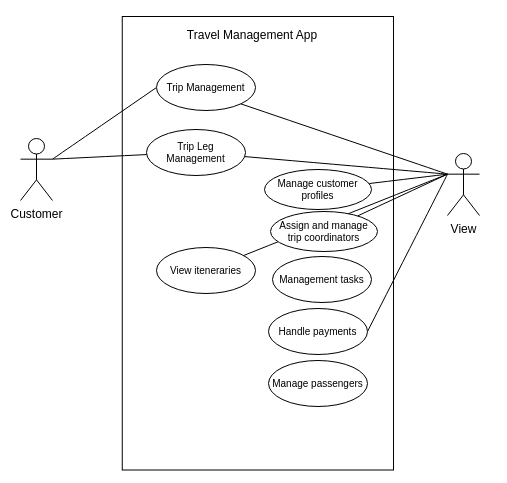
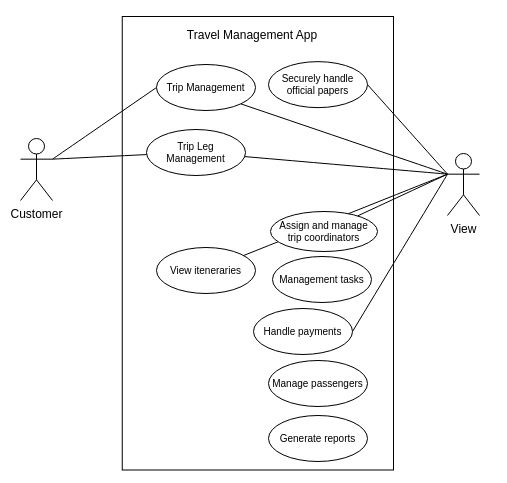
  <mxCell id="0" />
  <mxCell id="1" parent="0" />
  <mxCell id="2" value="" style="rounded=0;whiteSpace=wrap;html=1;rotation=-90;" vertex="1" parent="1"><mxGeometry x="30.63" y="107.13" width="453.5" height="271.25" as="geometry" /></mxCell>
  <mxCell id="3" style="edgeStyle=none;curved=1;rounded=0;orthogonalLoop=1;jettySize=auto;html=1;exitX=1;exitY=0.333;exitDx=0;exitDy=0;exitPerimeter=0;entryX=0;entryY=0.5;entryDx=0;entryDy=0;fontSize=12;startSize=8;endSize=8;endArrow=none;endFill=0;" edge="1" parent="1" source="5" target="14"><mxGeometry relative="1" as="geometry" /></mxCell>
  <mxCell id="4" style="edgeStyle=none;curved=1;rounded=0;orthogonalLoop=1;jettySize=auto;html=1;exitX=1;exitY=0.333;exitDx=0;exitDy=0;exitPerimeter=0;fontSize=12;startSize=8;endSize=8;endArrow=none;endFill=0;" edge="1" parent="1" source="5" target="18"><mxGeometry relative="1" as="geometry" /></mxCell>
  <mxCell id="5" value="Customer" style="shape=umlActor;verticalLabelPosition=bottom;verticalAlign=top;html=1;" vertex="1" parent="1"><mxGeometry x="20" y="138" width="32" height="62" as="geometry" /></mxCell>
  <mxCell id="6" style="edgeStyle=none;curved=1;rounded=0;orthogonalLoop=1;jettySize=auto;html=1;exitX=0;exitY=0.333;exitDx=0;exitDy=0;exitPerimeter=0;entryX=1;entryY=1;entryDx=0;entryDy=0;fontSize=12;startSize=8;endSize=8;endArrow=none;endFill=0;" edge="1" parent="1" source="13" target="14"><mxGeometry relative="1" as="geometry" /></mxCell>
  <mxCell id="7" style="edgeStyle=none;curved=1;rounded=0;orthogonalLoop=1;jettySize=auto;html=1;exitX=0;exitY=0.333;exitDx=0;exitDy=0;exitPerimeter=0;fontSize=12;startSize=8;endSize=8;endArrow=none;endFill=0;" edge="1" parent="1" source="13" target="17"><mxGeometry relative="1" as="geometry" /></mxCell>
- <mxCell id="8" style="edgeStyle=none;curved=1;rounded=0;orthogonalLoop=1;jettySize=auto;html=1;exitX=0;exitY=0.333;exitDx=0;exitDy=0;exitPerimeter=0;fontSize=12;startSize=8;endSize=8;endArrow=none;endFill=0;" edge="1" parent="1" source="13" target="15"><mxGeometry relative="1" as="geometry" /></mxCell>
  <mxCell id="9" style="edgeStyle=none;curved=1;rounded=0;orthogonalLoop=1;jettySize=auto;html=1;exitX=0;exitY=0.333;exitDx=0;exitDy=0;exitPerimeter=0;fontSize=12;startSize=8;endSize=8;endArrow=none;endFill=0;" edge="1" parent="1" source="13" target="18"><mxGeometry relative="1" as="geometry" /></mxCell>
  <mxCell id="10" style="edgeStyle=none;curved=1;rounded=0;orthogonalLoop=1;jettySize=auto;html=1;exitX=0;exitY=0.333;exitDx=0;exitDy=0;exitPerimeter=0;entryX=1;entryY=0.5;entryDx=0;entryDy=0;fontSize=12;startSize=8;endSize=8;endArrow=none;endFill=0;" edge="1" parent="1" source="13" target="19"><mxGeometry relative="1" as="geometry" /></mxCell>
+ <mxCell id="11" style="edgeStyle=none;curved=1;rounded=0;orthogonalLoop=1;jettySize=auto;html=1;exitX=0;exitY=0.333;exitDx=0;exitDy=0;exitPerimeter=0;entryX=1;entryY=0.5;entryDx=0;entryDy=0;fontSize=12;startSize=8;endSize=8;endArrow=none;endFill=0;" edge="1" parent="1" source="13" target="20"><mxGeometry relative="1" as="geometry" /></mxCell>
  <mxCell id="12" style="edgeStyle=none;curved=1;rounded=0;orthogonalLoop=1;jettySize=auto;html=1;exitX=0;exitY=0.333;exitDx=0;exitDy=0;exitPerimeter=0;fontSize=12;startSize=8;endSize=8;endArrow=none;endFill=0;" edge="1" parent="1" source="13" target="24"><mxGeometry relative="1" as="geometry" /></mxCell>
  <mxCell id="13" value="View" style="shape=umlActor;verticalLabelPosition=bottom;verticalAlign=top;html=1;" vertex="1" parent="1"><mxGeometry x="447" y="153" width="32" height="62" as="geometry" /></mxCell>
  <mxCell id="14" value="Trip Management" style="ellipse;whiteSpace=wrap;html=1;fontSize=10;" vertex="1" parent="1"><mxGeometry x="156" y="64" width="99" height="46" as="geometry" /></mxCell>
- <mxCell id="15" value="Manage customer profiles" style="ellipse;whiteSpace=wrap;html=1;fontSize=10;" vertex="1" parent="1"><mxGeometry x="264" y="169" width="107" height="40" as="geometry" /></mxCell>
  <mxCell id="16" value="Travel Management App" style="text;strokeColor=none;fillColor=none;html=1;align=center;verticalAlign=middle;whiteSpace=wrap;rounded=0;fontSize=12;" vertex="1" parent="1"><mxGeometry x="157" y="20" width="190" height="30" as="geometry" /></mxCell>
  <mxCell id="17" value="Assign and manage trip coordinators" style="ellipse;whiteSpace=wrap;html=1;fontSize=10;" vertex="1" parent="1"><mxGeometry x="270" y="211" width="107" height="40" as="geometry" /></mxCell>
  <mxCell id="18" value="Trip Leg Management" style="ellipse;whiteSpace=wrap;html=1;fontSize=10;" vertex="1" parent="1"><mxGeometry x="146" y="129" width="99" height="46" as="geometry" /></mxCell>
- <mxCell id="19" value="Handle payments" style="ellipse;whiteSpace=wrap;html=1;fontSize=10;" vertex="1" parent="1"><mxGeometry x="268" y="308" width="99" height="46" as="geometry" /></mxCell>
+ <mxCell id="19" value="Handle payments" style="ellipse;whiteSpace=wrap;html=1;fontSize=10;" vertex="1" parent="1"><mxGeometry x="253" y="308" width="99" height="46" as="geometry" /></mxCell>
+ <mxCell id="20" value="Securely handle official papers" style="ellipse;whiteSpace=wrap;html=1;fontSize=10;" vertex="1" parent="1"><mxGeometry x="268" y="61.13" width="99" height="46" as="geometry" /></mxCell>
  <mxCell id="21" value="Manage passengers" style="ellipse;whiteSpace=wrap;html=1;fontSize=10;" vertex="1" parent="1"><mxGeometry x="268" y="360" width="99" height="46" as="geometry" /></mxCell>
  <mxCell id="22" value="Management tasks" style="ellipse;whiteSpace=wrap;html=1;fontSize=10;" vertex="1" parent="1"><mxGeometry x="272" y="256" width="99" height="46" as="geometry" /></mxCell>
+ <mxCell id="23" value="Generate reports" style="ellipse;whiteSpace=wrap;html=1;fontSize=10;" vertex="1" parent="1"><mxGeometry x="268" y="415" width="99" height="46" as="geometry" /></mxCell>
  <mxCell id="24" value="View iteneraries" style="ellipse;whiteSpace=wrap;html=1;fontSize=10;" vertex="1" parent="1"><mxGeometry x="156" y="247" width="99" height="46" as="geometry" /></mxCell>
